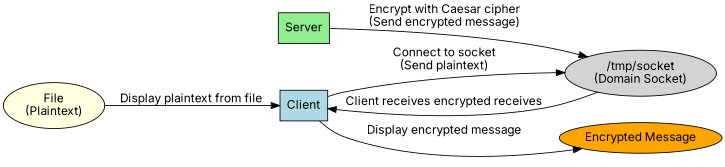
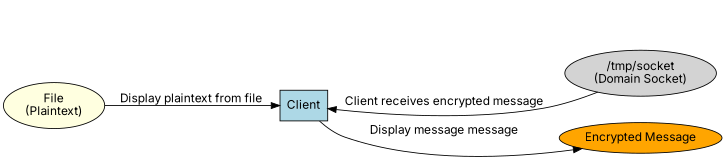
  digraph {
    fontname=Inter
    rankdir=LR
    node [fontname=Inter shape=box style=filled]
    edge [fontname=Inter]
    n1 [fillcolor=lightblue label=Client]
    n2 [fillcolor=lightgrey label="/tmp/socket\n(Domain Socket)" shape=ellipse]
    n3 [fillcolor=orange label="Encrypted Message" shape=oval]
-   n4 [fillcolor=lightgreen label=Server]
    n5 [fillcolor=lightyellow label="File\n(Plaintext)" shape=oval]
-   n1 -> n2 [label="Connect to socket\n(Send plaintext)"]
-   n1 -> n3 [label="Display encrypted message"]
-   n2 -> n1 [label="Client receives encrypted receives"]
-   n4 -> n2 [label="Encrypt with Caesar cipher\n(Send encrypted message)"]
+   n1 -> n3 [label="Display message message"]
+   n2 -> n1 [label="Client receives encrypted message"]
    n5 -> n1 [label="Display plaintext from file"]
  }
